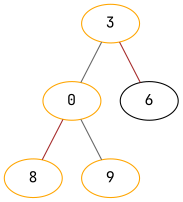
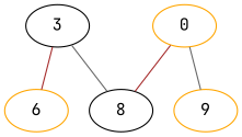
  graph {
    fontname="JetBrains Mono"
    node [fontname="JetBrains Mono" color=orange]
    edge [color=gray40 fontname="JetBrains Mono"]
-   n1 [label=3]
+   n1 [label=3 color=""]
    n2 [label=0]
-   n3 [label=6 color=""]
-   n4 [label=8]
+   n3 [label=6]
+   n4 [color=black label=8]
    n5 [label=9]
-   n1 -- n2
+   n1 -- n4
    n1 -- n3 [color=brown]
    n2 -- n4 [color=brown]
    n2 -- n5
  }
